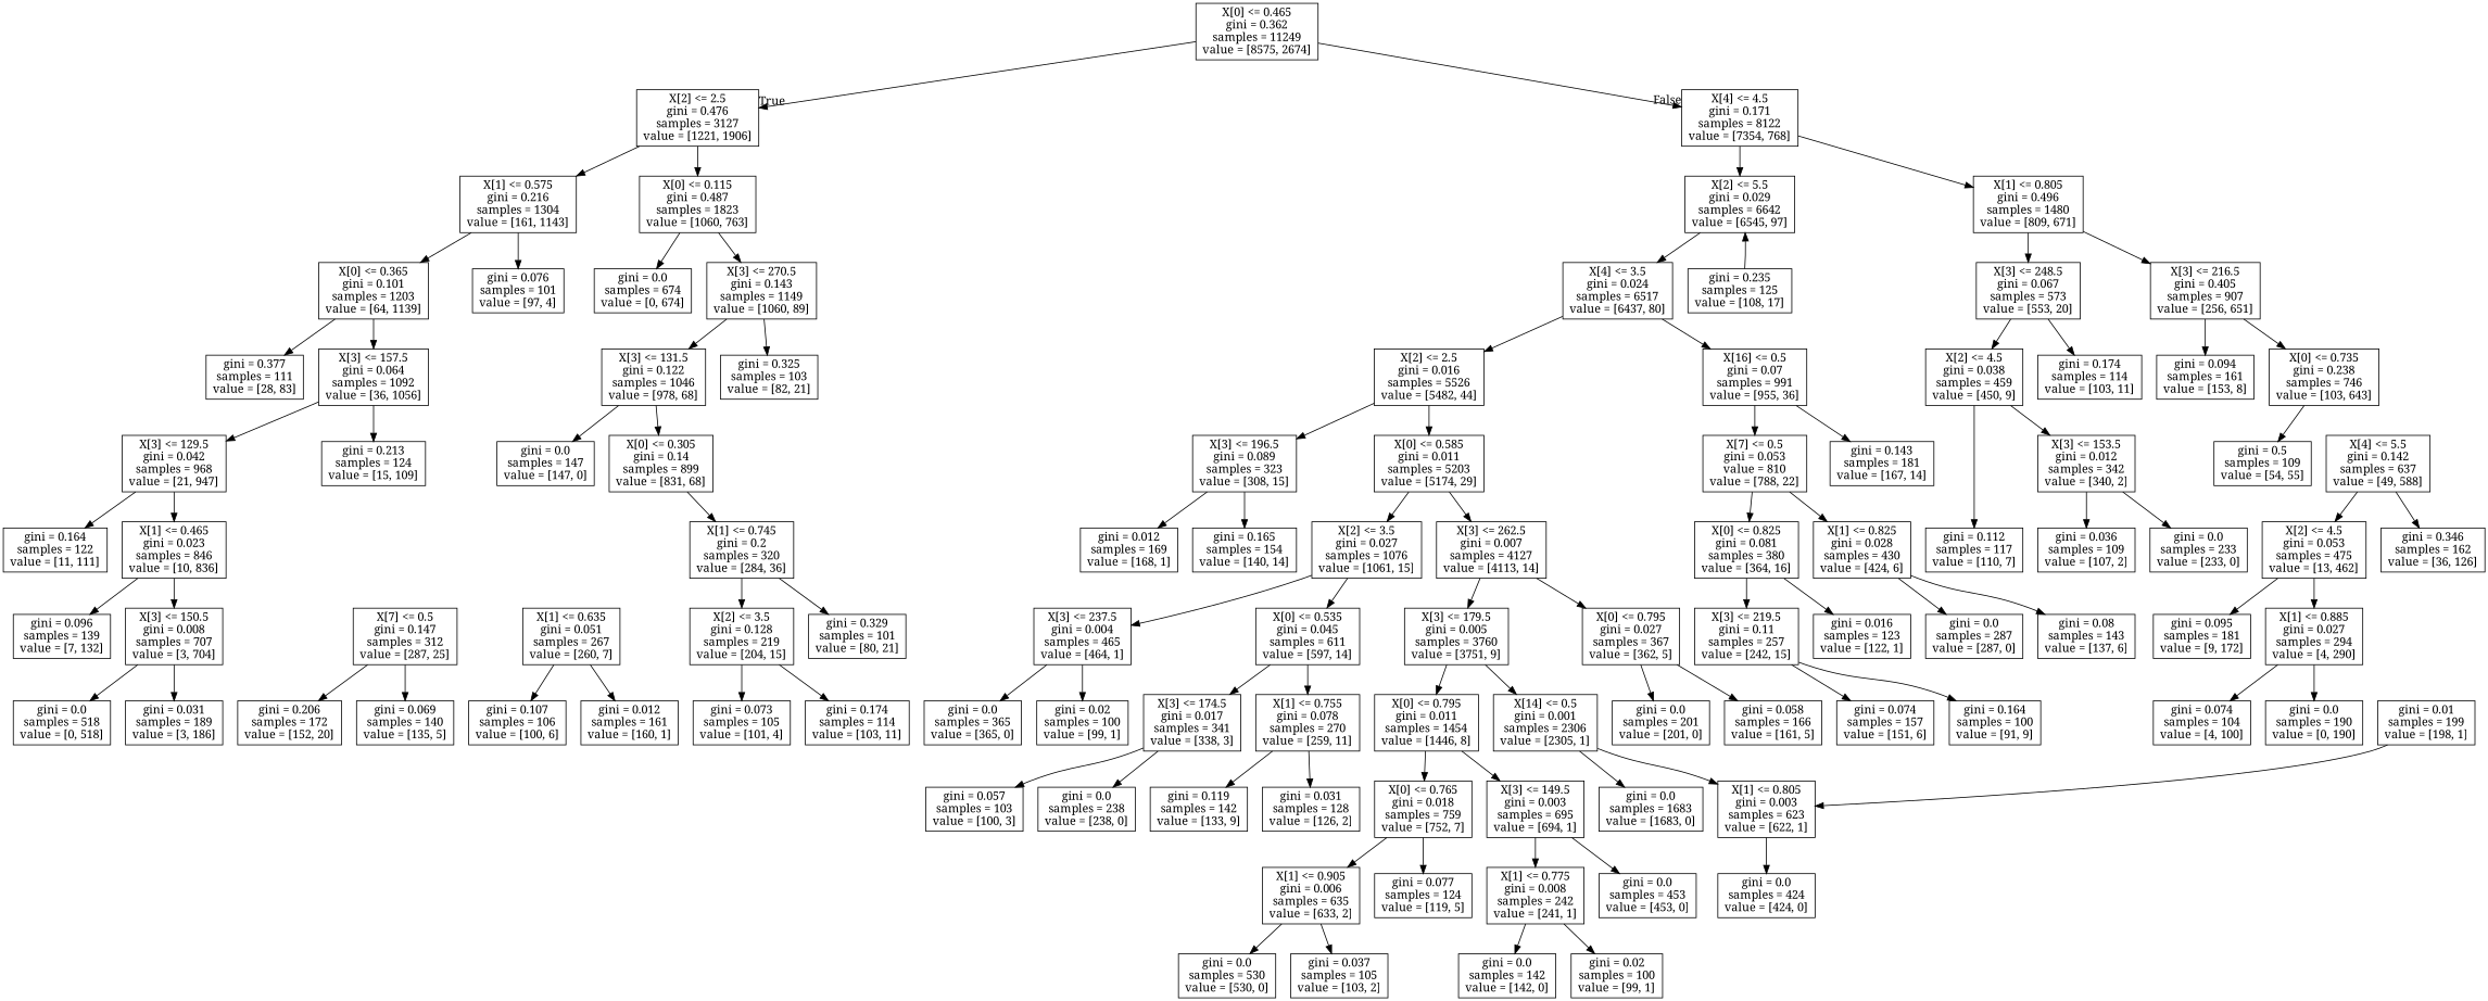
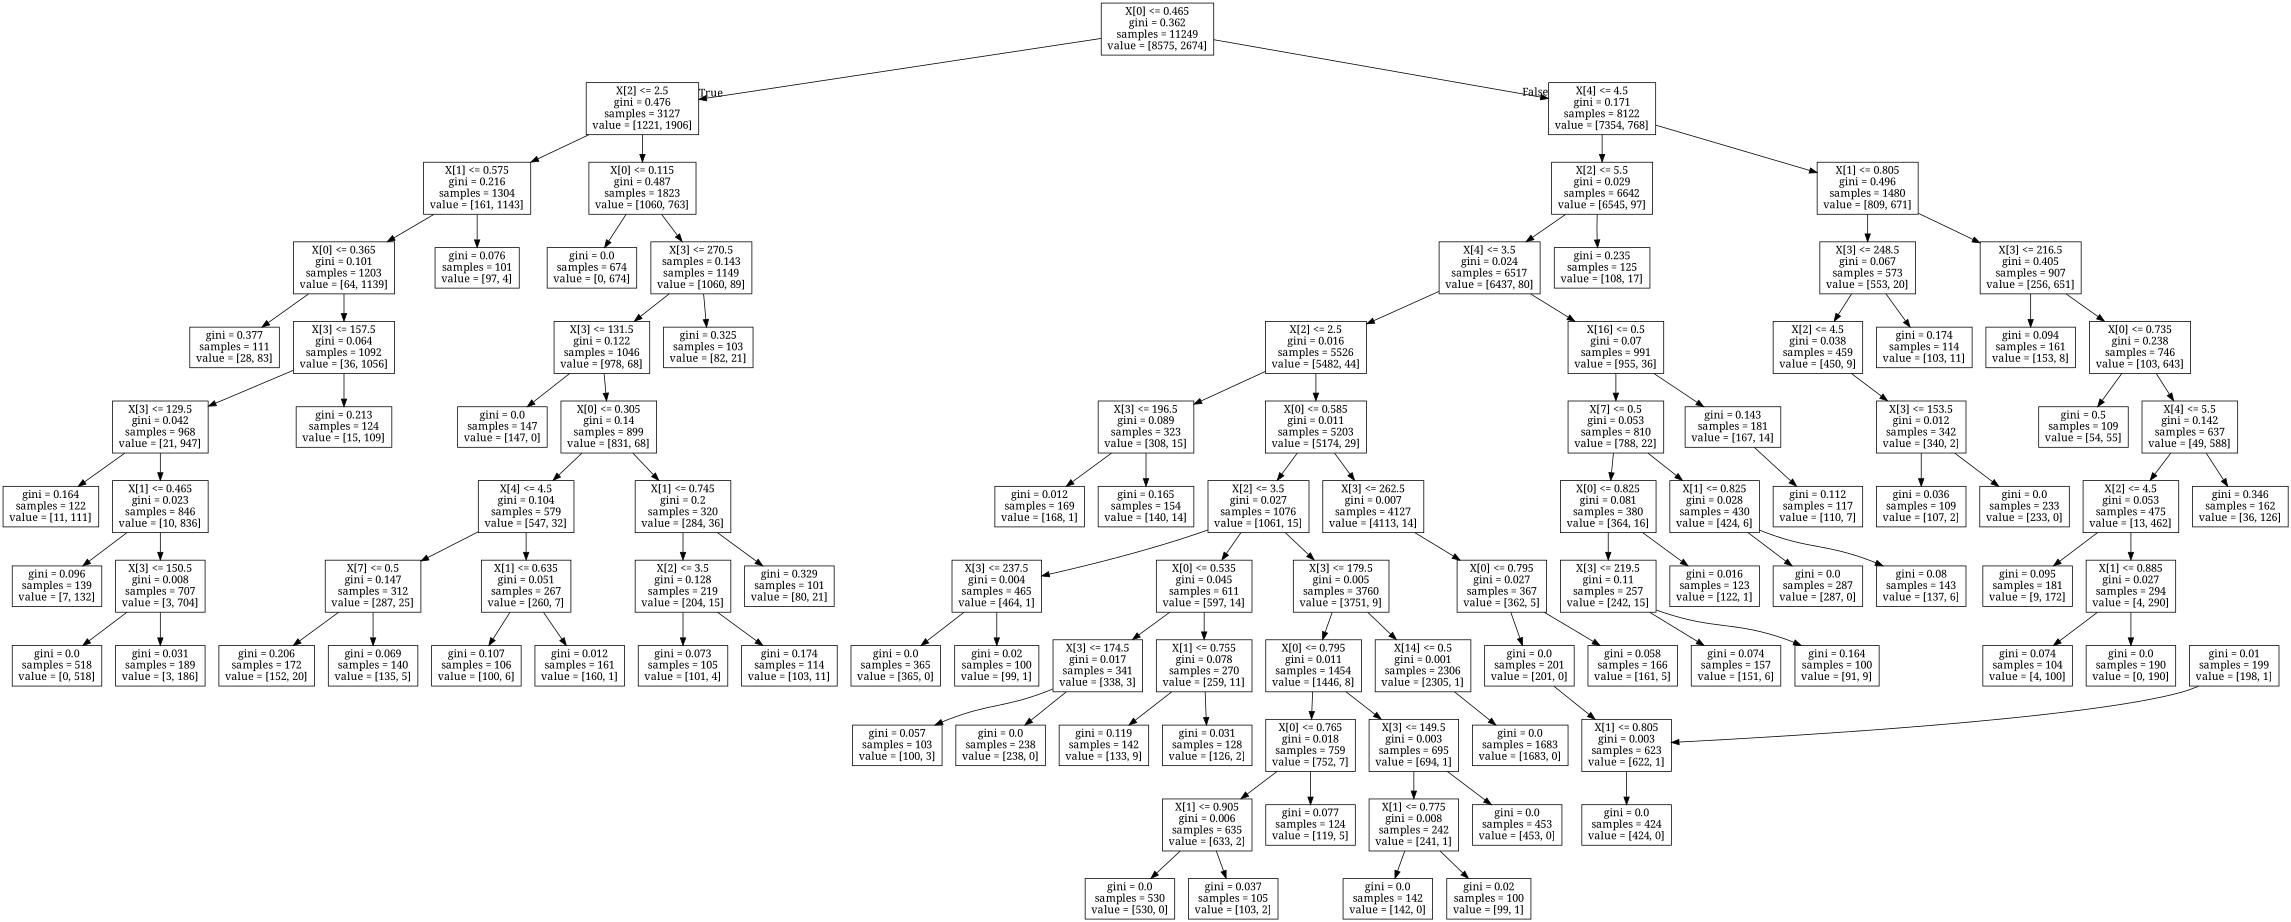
  digraph {
    fontname="Noto Serif"
    node [fontname="Noto Serif" shape=box]
    edge [fontname="Noto Serif"]
    n1 [label="X[0] <= 0.465\ngini = 0.362\nsamples = 11249\nvalue = [8575, 2674]"]
    n2 [label="X[2] <= 2.5\ngini = 0.476\nsamples = 3127\nvalue = [1221, 1906]"]
    n3 [label="X[4] <= 4.5\ngini = 0.171\nsamples = 8122\nvalue = [7354, 768]"]
    n4 [label="X[1] <= 0.575\ngini = 0.216\nsamples = 1304\nvalue = [161, 1143]"]
    n5 [label="X[0] <= 0.115\ngini = 0.487\nsamples = 1823\nvalue = [1060, 763]"]
    n6 [label="X[2] <= 5.5\ngini = 0.029\nsamples = 6642\nvalue = [6545, 97]"]
    n7 [label="X[1] <= 0.805\ngini = 0.496\nsamples = 1480\nvalue = [809, 671]"]
    n8 [label="X[0] <= 0.365\ngini = 0.101\nsamples = 1203\nvalue = [64, 1139]"]
    n9 [label="gini = 0.076\nsamples = 101\nvalue = [97, 4]"]
    n10 [label="gini = 0.0\nsamples = 674\nvalue = [0, 674]"]
-   n11 [label="X[3] <= 270.5\ngini = 0.143\nsamples = 1149\nvalue = [1060, 89]"]
+   n11 [label="X[3] <= 270.5\nsamples = 0.143\nsamples = 1149\nvalue = [1060, 89]"]
    n12 [label="gini = 0.377\nsamples = 111\nvalue = [28, 83]"]
    n13 [label="X[3] <= 157.5\ngini = 0.064\nsamples = 1092\nvalue = [36, 1056]"]
    n14 [label="X[3] <= 129.5\ngini = 0.042\nsamples = 968\nvalue = [21, 947]"]
    n15 [label="gini = 0.213\nsamples = 124\nvalue = [15, 109]"]
    n16 [label="gini = 0.164\nsamples = 122\nvalue = [11, 111]"]
    n17 [label="X[1] <= 0.465\ngini = 0.023\nsamples = 846\nvalue = [10, 836]"]
    n18 [label="gini = 0.096\nsamples = 139\nvalue = [7, 132]"]
    n19 [label="X[3] <= 150.5\ngini = 0.008\nsamples = 707\nvalue = [3, 704]"]
    n20 [label="gini = 0.0\nsamples = 518\nvalue = [0, 518]"]
    n21 [label="gini = 0.031\nsamples = 189\nvalue = [3, 186]"]
    n22 [label="X[3] <= 131.5\ngini = 0.122\nsamples = 1046\nvalue = [978, 68]"]
    n23 [label="gini = 0.325\nsamples = 103\nvalue = [82, 21]"]
    n24 [label="gini = 0.0\nsamples = 147\nvalue = [147, 0]"]
    n25 [label="X[0] <= 0.305\ngini = 0.14\nsamples = 899\nvalue = [831, 68]"]
+   n26 [label="X[4] <= 4.5\ngini = 0.104\nsamples = 579\nvalue = [547, 32]"]
    n27 [label="X[1] <= 0.745\ngini = 0.2\nsamples = 320\nvalue = [284, 36]"]
    n28 [label="X[7] <= 0.5\ngini = 0.147\nsamples = 312\nvalue = [287, 25]"]
    n29 [label="X[1] <= 0.635\ngini = 0.051\nsamples = 267\nvalue = [260, 7]"]
    n30 [label="X[2] <= 3.5\ngini = 0.128\nsamples = 219\nvalue = [204, 15]"]
    n31 [label="gini = 0.329\nsamples = 101\nvalue = [80, 21]"]
    n32 [label="gini = 0.206\nsamples = 172\nvalue = [152, 20]"]
    n33 [label="gini = 0.069\nsamples = 140\nvalue = [135, 5]"]
    n34 [label="gini = 0.107\nsamples = 106\nvalue = [100, 6]"]
    n35 [label="gini = 0.012\nsamples = 161\nvalue = [160, 1]"]
    n36 [label="gini = 0.073\nsamples = 105\nvalue = [101, 4]"]
    n37 [label="gini = 0.174\nsamples = 114\nvalue = [103, 11]"]
    n38 [label="X[4] <= 3.5\ngini = 0.024\nsamples = 6517\nvalue = [6437, 80]"]
    n39 [label="gini = 0.235\nsamples = 125\nvalue = [108, 17]"]
    n40 [label="X[3] <= 248.5\ngini = 0.067\nsamples = 573\nvalue = [553, 20]"]
    n41 [label="X[3] <= 216.5\ngini = 0.405\nsamples = 907\nvalue = [256, 651]"]
    n42 [label="X[2] <= 2.5\ngini = 0.016\nsamples = 5526\nvalue = [5482, 44]"]
    n43 [label="X[16] <= 0.5\ngini = 0.07\nsamples = 991\nvalue = [955, 36]"]
    n44 [label="X[3] <= 196.5\ngini = 0.089\nsamples = 323\nvalue = [308, 15]"]
    n45 [label="X[0] <= 0.585\ngini = 0.011\nsamples = 5203\nvalue = [5174, 29]"]
-   n46 [label="X[7] <= 0.5\ngini = 0.053\nvalue = 810\nvalue = [788, 22]"]
+   n46 [label="X[7] <= 0.5\ngini = 0.053\nsamples = 810\nvalue = [788, 22]"]
    n47 [label="gini = 0.143\nsamples = 181\nvalue = [167, 14]"]
    n48 [label="gini = 0.012\nsamples = 169\nvalue = [168, 1]"]
    n49 [label="gini = 0.165\nsamples = 154\nvalue = [140, 14]"]
    n50 [label="X[2] <= 3.5\ngini = 0.027\nsamples = 1076\nvalue = [1061, 15]"]
    n51 [label="X[3] <= 262.5\ngini = 0.007\nsamples = 4127\nvalue = [4113, 14]"]
    n52 [label="X[3] <= 237.5\ngini = 0.004\nsamples = 465\nvalue = [464, 1]"]
    n53 [label="X[0] <= 0.535\ngini = 0.045\nsamples = 611\nvalue = [597, 14]"]
    n54 [label="X[3] <= 179.5\ngini = 0.005\nsamples = 3760\nvalue = [3751, 9]"]
    n55 [label="X[0] <= 0.795\ngini = 0.027\nsamples = 367\nvalue = [362, 5]"]
    n56 [label="gini = 0.0\nsamples = 365\nvalue = [365, 0]"]
    n57 [label="gini = 0.02\nsamples = 100\nvalue = [99, 1]"]
    n58 [label="X[3] <= 174.5\ngini = 0.017\nsamples = 341\nvalue = [338, 3]"]
    n59 [label="X[1] <= 0.755\ngini = 0.078\nsamples = 270\nvalue = [259, 11]"]
    n60 [label="gini = 0.057\nsamples = 103\nvalue = [100, 3]"]
    n61 [label="gini = 0.0\nsamples = 238\nvalue = [238, 0]"]
    n62 [label="gini = 0.119\nsamples = 142\nvalue = [133, 9]"]
    n63 [label="gini = 0.031\nsamples = 128\nvalue = [126, 2]"]
    n64 [label="X[0] <= 0.795\ngini = 0.011\nsamples = 1454\nvalue = [1446, 8]"]
    n65 [label="X[14] <= 0.5\ngini = 0.001\nsamples = 2306\nvalue = [2305, 1]"]
    n66 [label="gini = 0.0\nsamples = 201\nvalue = [201, 0]"]
    n67 [label="gini = 0.058\nsamples = 166\nvalue = [161, 5]"]
    n68 [label="X[0] <= 0.765\ngini = 0.018\nsamples = 759\nvalue = [752, 7]"]
    n69 [label="X[3] <= 149.5\ngini = 0.003\nsamples = 695\nvalue = [694, 1]"]
    n70 [label="gini = 0.0\nsamples = 1683\nvalue = [1683, 0]"]
    n71 [label="X[1] <= 0.805\ngini = 0.003\nsamples = 623\nvalue = [622, 1]"]
    n72 [label="X[1] <= 0.905\ngini = 0.006\nsamples = 635\nvalue = [633, 2]"]
    n73 [label="gini = 0.077\nsamples = 124\nvalue = [119, 5]"]
    n74 [label="X[1] <= 0.775\ngini = 0.008\nsamples = 242\nvalue = [241, 1]"]
    n75 [label="gini = 0.0\nsamples = 453\nvalue = [453, 0]"]
    n76 [label="gini = 0.0\nsamples = 530\nvalue = [530, 0]"]
    n77 [label="gini = 0.037\nsamples = 105\nvalue = [103, 2]"]
    n78 [label="gini = 0.0\nsamples = 142\nvalue = [142, 0]"]
    n79 [label="gini = 0.02\nsamples = 100\nvalue = [99, 1]"]
    n80 [label="gini = 0.0\nsamples = 424\nvalue = [424, 0]"]
    n81 [label="gini = 0.01\nsamples = 199\nvalue = [198, 1]"]
    n82 [label="X[0] <= 0.825\ngini = 0.081\nsamples = 380\nvalue = [364, 16]"]
    n83 [label="X[1] <= 0.825\ngini = 0.028\nsamples = 430\nvalue = [424, 6]"]
    n84 [label="X[3] <= 219.5\ngini = 0.11\nsamples = 257\nvalue = [242, 15]"]
    n85 [label="gini = 0.016\nsamples = 123\nvalue = [122, 1]"]
    n86 [label="gini = 0.0\nsamples = 287\nvalue = [287, 0]"]
    n87 [label="gini = 0.08\nsamples = 143\nvalue = [137, 6]"]
    n88 [label="gini = 0.074\nsamples = 157\nvalue = [151, 6]"]
    n89 [label="gini = 0.164\nsamples = 100\nvalue = [91, 9]"]
    n90 [label="X[2] <= 4.5\ngini = 0.038\nsamples = 459\nvalue = [450, 9]"]
    n91 [label="gini = 0.174\nsamples = 114\nvalue = [103, 11]"]
    n92 [label="gini = 0.094\nsamples = 161\nvalue = [153, 8]"]
    n93 [label="X[0] <= 0.735\ngini = 0.238\nsamples = 746\nvalue = [103, 643]"]
    n94 [label="X[3] <= 153.5\ngini = 0.012\nsamples = 342\nvalue = [340, 2]"]
    n95 [label="gini = 0.112\nsamples = 117\nvalue = [110, 7]"]
    n96 [label="gini = 0.036\nsamples = 109\nvalue = [107, 2]"]
    n97 [label="gini = 0.0\nsamples = 233\nvalue = [233, 0]"]
    n98 [label="gini = 0.5\nsamples = 109\nvalue = [54, 55]"]
    n99 [label="X[4] <= 5.5\ngini = 0.142\nsamples = 637\nvalue = [49, 588]"]
    n100 [label="X[2] <= 4.5\ngini = 0.053\nsamples = 475\nvalue = [13, 462]"]
    n101 [label="gini = 0.346\nsamples = 162\nvalue = [36, 126]"]
    n102 [label="gini = 0.095\nsamples = 181\nvalue = [9, 172]"]
    n103 [label="X[1] <= 0.885\ngini = 0.027\nsamples = 294\nvalue = [4, 290]"]
    n104 [label="gini = 0.074\nsamples = 104\nvalue = [4, 100]"]
    n105 [label="gini = 0.0\nsamples = 190\nvalue = [0, 190]"]
    n1 -> n2 [headlabel=True labelangle=45 labeldistance=2.5]
    n1 -> n3 [headlabel=False labelangle=-45 labeldistance=2.5]
    n2 -> n4
    n2 -> n5
    n3 -> n6
    n3 -> n7
    n4 -> n8
    n4 -> n9
    n5 -> n10
    n5 -> n11
    n6 -> n38
-   n39 -> n6
+   n6 -> n39
    n7 -> n40
    n7 -> n41
    n8 -> n12
    n8 -> n13
    n11 -> n22
    n11 -> n23
    n13 -> n14
    n13 -> n15
    n14 -> n16
    n14 -> n17
    n17 -> n18
    n17 -> n19
    n19 -> n20
    n19 -> n21
    n22 -> n24
    n22 -> n25
+   n25 -> n26
    n25 -> n27
+   n26 -> n28
+   n26 -> n29
    n27 -> n30
    n27 -> n31
    n28 -> n32
    n28 -> n33
    n29 -> n34
    n29 -> n35
    n30 -> n36
    n30 -> n37
    n38 -> n42
    n38 -> n43
    n40 -> n90
    n40 -> n91
    n41 -> n92
    n41 -> n93
    n42 -> n44
    n42 -> n45
    n43 -> n46
    n43 -> n47
    n44 -> n48
    n44 -> n49
    n45 -> n50
    n45 -> n51
    n46 -> n82
    n46 -> n83
    n50 -> n52
    n50 -> n53
-   n51 -> n54
+   n50 -> n54
    n51 -> n55
    n52 -> n56
    n52 -> n57
    n53 -> n58
    n53 -> n59
    n54 -> n64
    n54 -> n65
    n55 -> n66
    n55 -> n67
    n58 -> n60
    n58 -> n61
    n59 -> n62
    n59 -> n63
    n64 -> n68
    n64 -> n69
    n65 -> n70
-   n65 -> n71
+   n66 -> n71
    n68 -> n72
    n68 -> n73
    n69 -> n74
    n69 -> n75
    n71 -> n80
    n72 -> n76
    n72 -> n77
    n74 -> n78
    n74 -> n79
    n81 -> n71
    n82 -> n84
    n82 -> n85
    n83 -> n86
    n83 -> n87
    n84 -> n88
    n84 -> n89
    n90 -> n94
-   n90 -> n95
+   n47 -> n95
    n93 -> n98
+   n93 -> n99
    n94 -> n96
    n94 -> n97
    n99 -> n100
    n99 -> n101
    n100 -> n102
    n100 -> n103
    n103 -> n104
    n103 -> n105
  }
